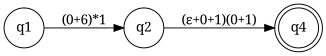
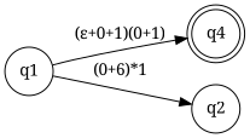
  digraph {
    fontname="Noto Serif"
    rankdir=LR
    node [fontname="Noto Serif" shape=circle]
    edge [fontname="Noto Serif"]
    q4 [shape=doublecircle]
    q1
    q2
    q1 -> q2 [label="(0+6)*1"]
-   q2 -> q4 [label="(ε+0+1)(0+1)"]
+   q1 -> q4 [label="(ε+0+1)(0+1)"]
  }
